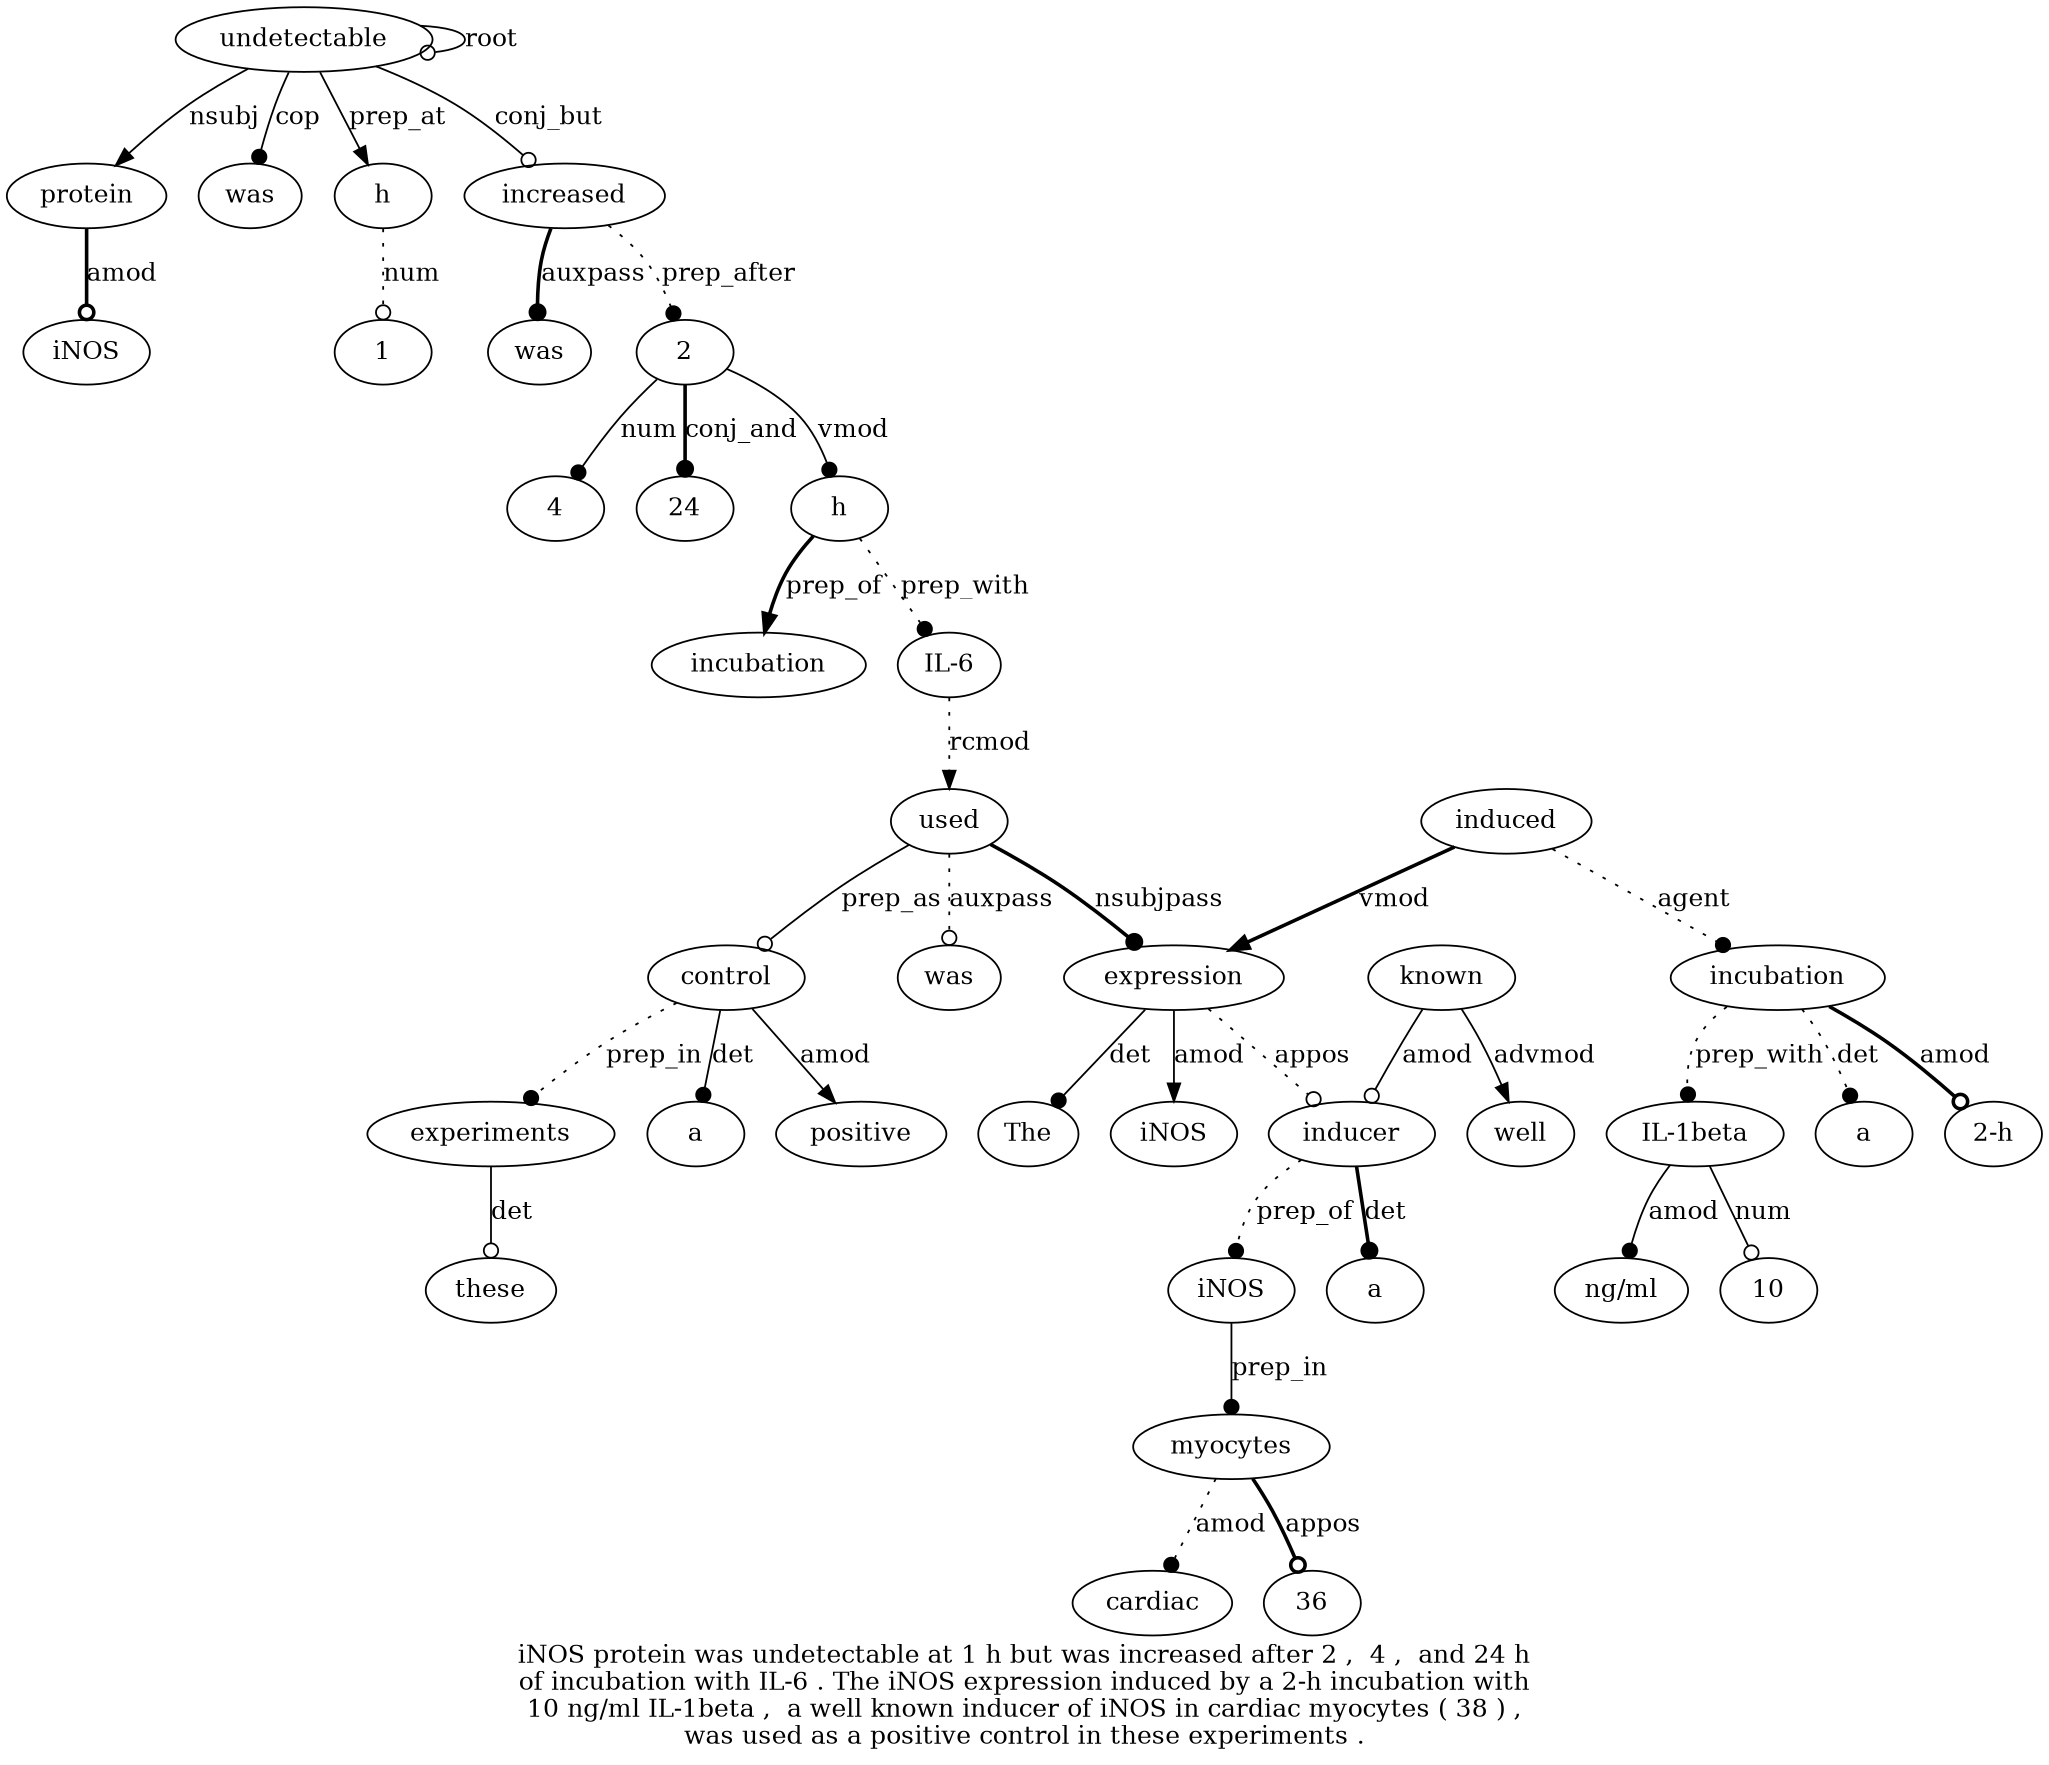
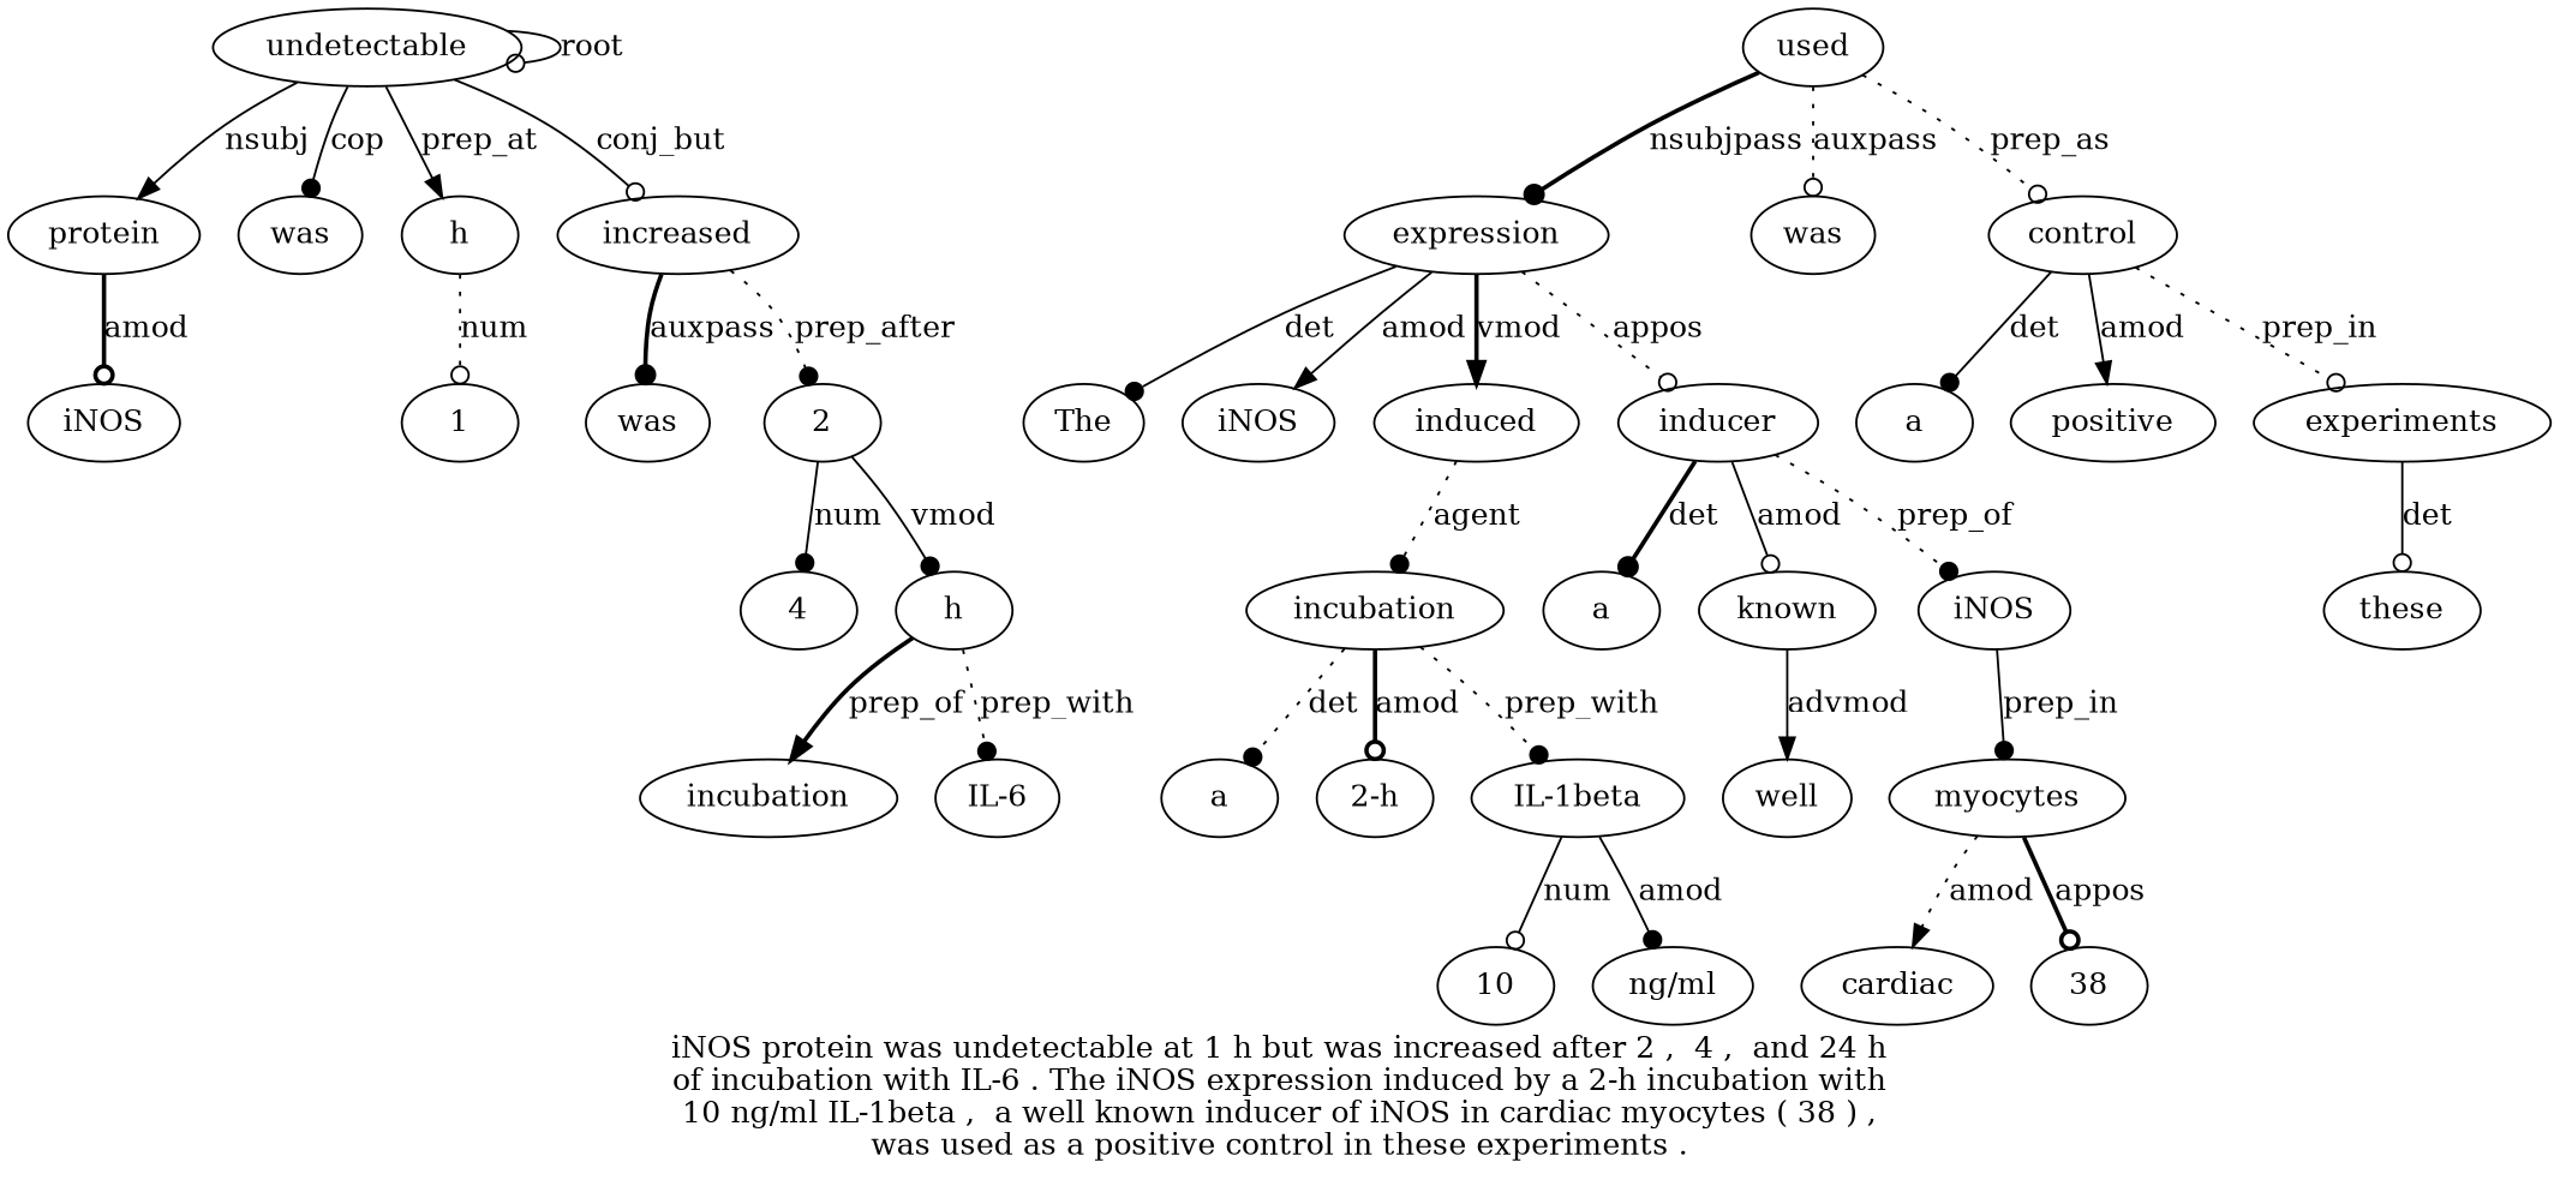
  digraph {
    label="iNOS protein was undetectable at 1 h but was increased after 2 ,  4 ,  and 24 h\nof incubation with IL-6 . The iNOS expression induced by a 2-h incubation with\n10 ng/ml IL-1beta ,  a well known inducer of iNOS in cardiac myocytes ( 38 ) ,\nwas used as a positive control in these experiments ."
    node [fillcolor=white style=filled]
    edge [arrowhead=dot style=solid]
    n1 [label=protein]
    n2 [label=iNOS]
    n3 [label=undetectable]
    n4 [label=was]
    n5 [label=h]
    n6 [label=increased]
    n7 [label=1]
    n8 [label=was]
    n9 [label=2]
    n10 [label=4]
-   n11 [label=24]
    n12 [label=h]
    n13 [label=incubation]
    n14 [label="IL-6"]
    n15 [label=used]
    n16 [label=expression]
    n17 [label=was]
    n18 [label=control]
    n19 [label=The]
    n20 [label=iNOS]
    n21 [label=induced]
    n22 [label=inducer]
    n23 [label=incubation]
    n24 [label=a]
    n25 [label=known]
    n26 [label=iNOS]
    n27 [label=a]
    n28 [label=positive]
    n29 [label=experiments]
    n30 [label=a]
    n31 [label="2-h"]
    n32 [label="IL-1beta"]
    n33 [label=10]
    n34 [label="ng/ml"]
    n35 [label=well]
    n36 [label=myocytes]
    n37 [label=cardiac]
-   n38 [label=36]
+   n38 [label=38]
    n39 [label=these]
    n1 -> n2 [arrowhead=odot label=amod style=bold]
    n3 -> n1 [arrowhead=normal label=nsubj]
    n3 -> n3 [arrowhead=odot label=root]
    n3 -> n4 [label=cop]
    n3 -> n5 [arrowhead=normal label=prep_at]
    n3 -> n6 [arrowhead=odot label=conj_but]
    n5 -> n7 [arrowhead=odot label=num style=dotted]
    n6 -> n8 [label=auxpass style=bold]
    n6 -> n9 [label=prep_after style=dotted]
    n9 -> n10 [label=num]
-   n9 -> n11 [label=conj_and style=bold]
    n9 -> n12 [label=vmod]
    n12 -> n13 [arrowhead=normal label=prep_of style=bold]
    n12 -> n14 [label=prep_with style=dotted]
-   n14 -> n15 [arrowhead=normal label=rcmod style=dotted]
    n15 -> n16 [label=nsubjpass style=bold]
    n15 -> n17 [arrowhead=odot label=auxpass style=dotted]
-   n15 -> n18 [arrowhead=odot label=prep_as]
+   n15 -> n18 [arrowhead=odot label=prep_as style=dotted]
    n16 -> n19 [label=det]
    n16 -> n20 [arrowhead=normal label=amod]
-   n21 -> n16 [arrowhead=normal label=vmod style=bold]
+   n16 -> n21 [arrowhead=normal label=vmod style=bold]
    n16 -> n22 [arrowhead=odot label=appos style=dotted]
    n18 -> n27 [label=det]
    n18 -> n28 [arrowhead=normal label=amod]
-   n18 -> n29 [label=prep_in style=dotted]
+   n18 -> n29 [arrowhead=odot label=prep_in style=dotted]
    n21 -> n23 [label=agent style=dotted]
    n22 -> n24 [label=det style=bold]
-   n25 -> n22 [arrowhead=odot label=amod]
+   n22 -> n25 [arrowhead=odot label=amod]
    n22 -> n26 [label=prep_of style=dotted]
    n23 -> n30 [label=det style=dotted]
    n23 -> n31 [arrowhead=odot label=amod style=bold]
    n23 -> n32 [label=prep_with style=dotted]
    n25 -> n35 [arrowhead=normal label=advmod]
    n26 -> n36 [label=prep_in]
    n29 -> n39 [arrowhead=odot label=det]
    n32 -> n33 [arrowhead=odot label=num]
    n32 -> n34 [label=amod]
-   n36 -> n37 [label=amod style=dotted]
+   n36 -> n37 [arrowhead=normal label=amod style=dotted]
    n36 -> n38 [arrowhead=odot label=appos style=bold]
  }
